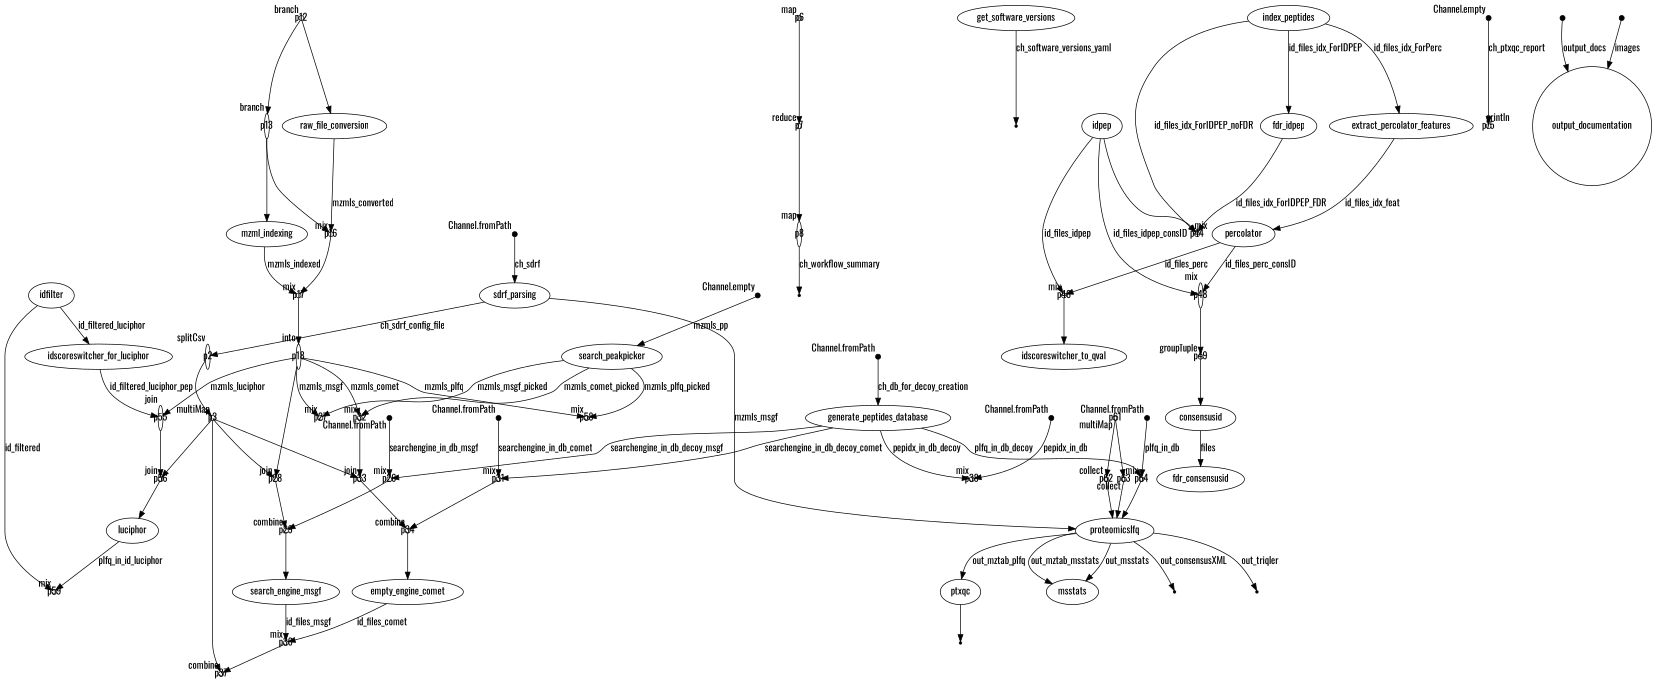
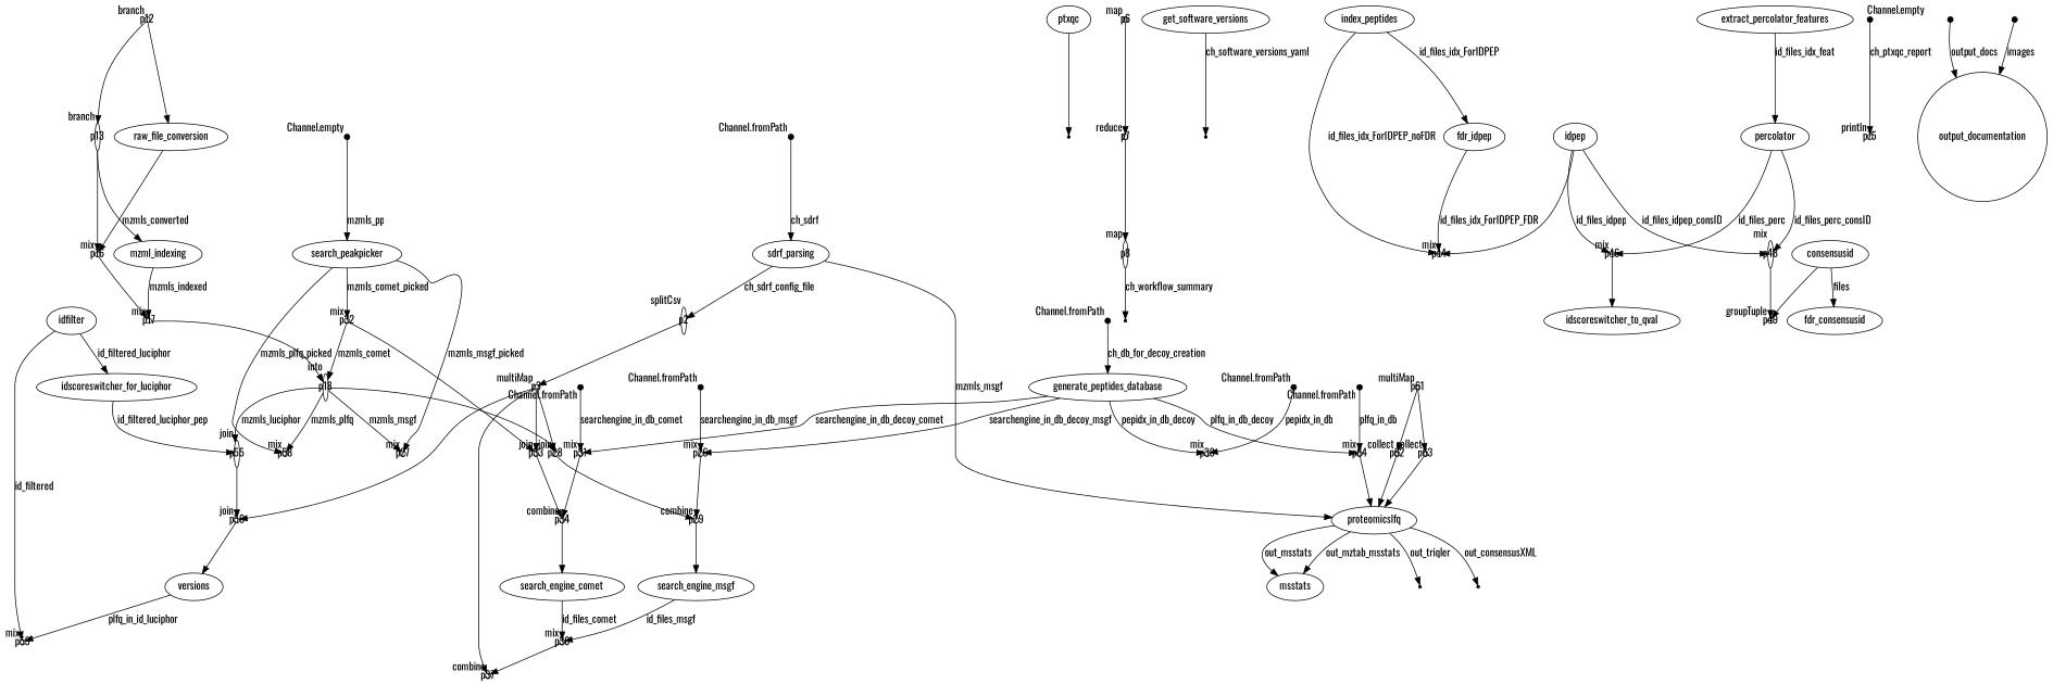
  digraph {
    fontname=Oswald
    node [fixedsize=true fontname=Oswald shape=circle]
    edge [fontname=Oswald]
    p0 [shape=point width=0.1 xlabel="Channel.fromPath"]
    n2 [label=sdrf_parsing fixedsize="" shape=""]
    n3 [label=proteomicslfq fixedsize="" shape=""]
    p2 [shape=ellipse width=0.1 xlabel=splitCsv]
    n5 [label=ptxqc fixedsize="" shape=""]
    n6 [label=msstats fixedsize="" shape=""]
    p67 [shape=point fixedsize=""]
    p66 [shape=point fixedsize=""]
    p3 [width=0.1 xlabel=multiMap]
    p70 [shape=point fixedsize=""]
    p37 [width=0.1 xlabel=combine]
    p28 [width=0.1 xlabel=join]
    p33 [width=0.1 xlabel=join]
    p56 [width=0.1 xlabel=join]
    p29 [width=0.1 xlabel=combine]
    p12 [width=0.1 xlabel=branch]
    n17 [label=raw_file_conversion fixedsize="" shape=""]
    p13 [shape=ellipse width=0.1 xlabel=branch]
    p34 [width=0.1 xlabel=combine]
-   n20 [label=luciphor fixedsize="" shape=""]
+   n20 [label=versions fixedsize="" shape=""]
    n21 [label=search_engine_msgf fixedsize="" shape=""]
    p16 [width=0.1 xlabel=mix]
    n23 [label=mzml_indexing fixedsize="" shape=""]
-   n24 [label=empty_engine_comet fixedsize="" shape=""]
+   n24 [label=search_engine_comet fixedsize="" shape=""]
    p59 [width=0.1 xlabel=mix]
    p4 [shape=point width=0.1 xlabel="Channel.fromPath"]
    n27 [label=generate_peptides_database fixedsize="" shape=""]
    p26 [width=0.1 xlabel=mix]
    p31 [width=0.1 xlabel=mix]
    p38 [width=0.1 xlabel=mix]
    p64 [width=0.1 xlabel=mix]
    p6 [width=0.1 xlabel=map]
    p7 [width=0.1 xlabel=reduce]
    p8 [shape=ellipse width=0.1 xlabel=map]
    p9 [shape=point fixedsize=""]
    n36 [label=get_software_versions fixedsize="" shape=""]
    p11 [shape=point fixedsize=""]
    p17 [width=0.1 xlabel=mix]
    p18 [shape=ellipse width=0.1 xlabel=into]
    p55 [shape=ellipse width=0.1 xlabel=join]
    p58 [width=0.1 xlabel=mix]
    p27 [width=0.1 xlabel=mix]
    p32 [width=0.1 xlabel=mix]
    p19 [shape=point width=0.1 xlabel="Channel.empty"]
    n45 [label=search_peakpicker fixedsize="" shape=""]
    p20 [shape=point width=0.1 xlabel="Channel.fromPath"]
    p21 [shape=point width=0.1 xlabel="Channel.fromPath"]
    p22 [shape=point width=0.1 xlabel="Channel.fromPath"]
    p23 [shape=point width=0.1 xlabel="Channel.fromPath"]
    p36 [width=0.1 xlabel=mix]
    n51 [label=index_peptides fixedsize="" shape=""]
    n52 [label=extract_percolator_features fixedsize="" shape=""]
    n53 [label=fdr_idpep fixedsize="" shape=""]
    p44 [width=0.1 xlabel=mix]
    n55 [label=percolator fixedsize="" shape=""]
    p46 [width=0.1 xlabel=mix]
    p48 [shape=ellipse width=0.1 xlabel=mix]
    n58 [label=idpep fixedsize="" shape=""]
    n59 [label=idscoreswitcher_to_qval fixedsize="" shape=""]
    p49 [width=0.1 xlabel=groupTuple]
    n61 [label=consensusid fixedsize="" shape=""]
    n62 [label=idfilter fixedsize="" shape=""]
    n63 [label=idscoreswitcher_for_luciphor fixedsize="" shape=""]
    n64 [label=fdr_consensusid fixedsize="" shape=""]
    p61 [width=0.1 xlabel=multiMap]
    p62 [width=0.1 xlabel=collect]
    p63 [width=0.1 xlabel=collect]
    p71 [shape=point width=0.1 xlabel="Channel.empty"]
    p75 [width=0.1 xlabel=println]
    p72 [shape=point width=0.1]
    n71 [label=output_documentation fixedsize=""]
    p73 [shape=point width=0.1]
    p0 -> n2 [label=ch_sdrf]
    n2 -> n3 [label=mzmls_msgf]
    n2 -> p2 [label=ch_sdrf_config_file]
-   n3 -> n5 [label=out_mztab_plfq]
    n3 -> n6 [label=out_mztab_msstats]
    n3 -> n6 [label=out_msstats]
    n3 -> p67 [label=out_consensusXML]
    n3 -> p66 [label=out_triqler]
    p2 -> p3
    n5 -> p70
    p3 -> p37
    p3 -> p28
    p3 -> p33
    p3 -> p56
    p28 -> p29
    p33 -> p34
    p56 -> n20
    p29 -> n21
    p12 -> n17
    p12 -> p13
    n17 -> p16 [label=mzmls_converted]
    p13 -> p16
    p13 -> n23
    p34 -> n24
    n20 -> p59 [label=plfq_in_id_luciphor]
    n21 -> p36 [label=id_files_msgf]
    p16 -> p17
    n23 -> p17 [label=mzmls_indexed]
    n24 -> p36 [label=id_files_comet]
    p4 -> n27 [label=ch_db_for_decoy_creation]
    n27 -> p26 [label=searchengine_in_db_decoy_msgf]
    n27 -> p31 [label=searchengine_in_db_decoy_comet]
    n27 -> p38 [label=pepidx_in_db_decoy]
    n27 -> p64 [label=plfq_in_db_decoy]
    p26 -> p29
    p31 -> p34
    p64 -> n3
    p6 -> p7
    p7 -> p8
    p8 -> p9 [label=ch_workflow_summary]
    n36 -> p11 [label=ch_software_versions_yaml]
    p17 -> p18
    p18 -> p28
    p18 -> p55 [label=mzmls_luciphor]
    p18 -> p58 [label=mzmls_plfq]
    p18 -> p27 [label=mzmls_msgf]
-   p18 -> p32 [label=mzmls_comet]
+   p32 -> p18 [label=mzmls_comet]
    p55 -> p56
    p32 -> p33
    p19 -> n45 [label=mzmls_pp]
    n45 -> p58 [label=mzmls_plfq_picked]
    n45 -> p27 [label=mzmls_msgf_picked]
    n45 -> p32 [label=mzmls_comet_picked]
    p20 -> p26 [label=searchengine_in_db_msgf]
    p21 -> p31 [label=searchengine_in_db_comet]
    p22 -> p38 [label=pepidx_in_db]
    p23 -> p64 [label=plfq_in_db]
    p36 -> p37
-   n51 -> n52 [label=id_files_idx_ForPerc]
    n51 -> n53 [label=id_files_idx_ForIDPEP]
    n51 -> p44 [label=id_files_idx_ForIDPEP_noFDR]
    n52 -> n55 [label=id_files_idx_feat]
    n53 -> p44 [label=id_files_idx_ForIDPEP_FDR]
    n55 -> p46 [label=id_files_perc]
    n55 -> p48 [label=id_files_perc_consID]
    p46 -> n59
    p48 -> p49
    n58 -> p44
    n58 -> p46 [label=id_files_idpep]
    n58 -> p48 [label=id_files_idpep_consID]
-   p49 -> n61
+   n61 -> p49
    n61 -> n64 [label=files]
    n62 -> p59 [label=id_filtered]
    n62 -> n63 [label=id_filtered_luciphor]
    n63 -> p55 [label=id_filtered_luciphor_pep]
    p61 -> p62
    p61 -> p63
    p62 -> n3
    p63 -> n3
    p71 -> p75 [label=ch_ptxqc_report]
    p72 -> n71 [label=output_docs]
    p73 -> n71 [label=images]
  }
